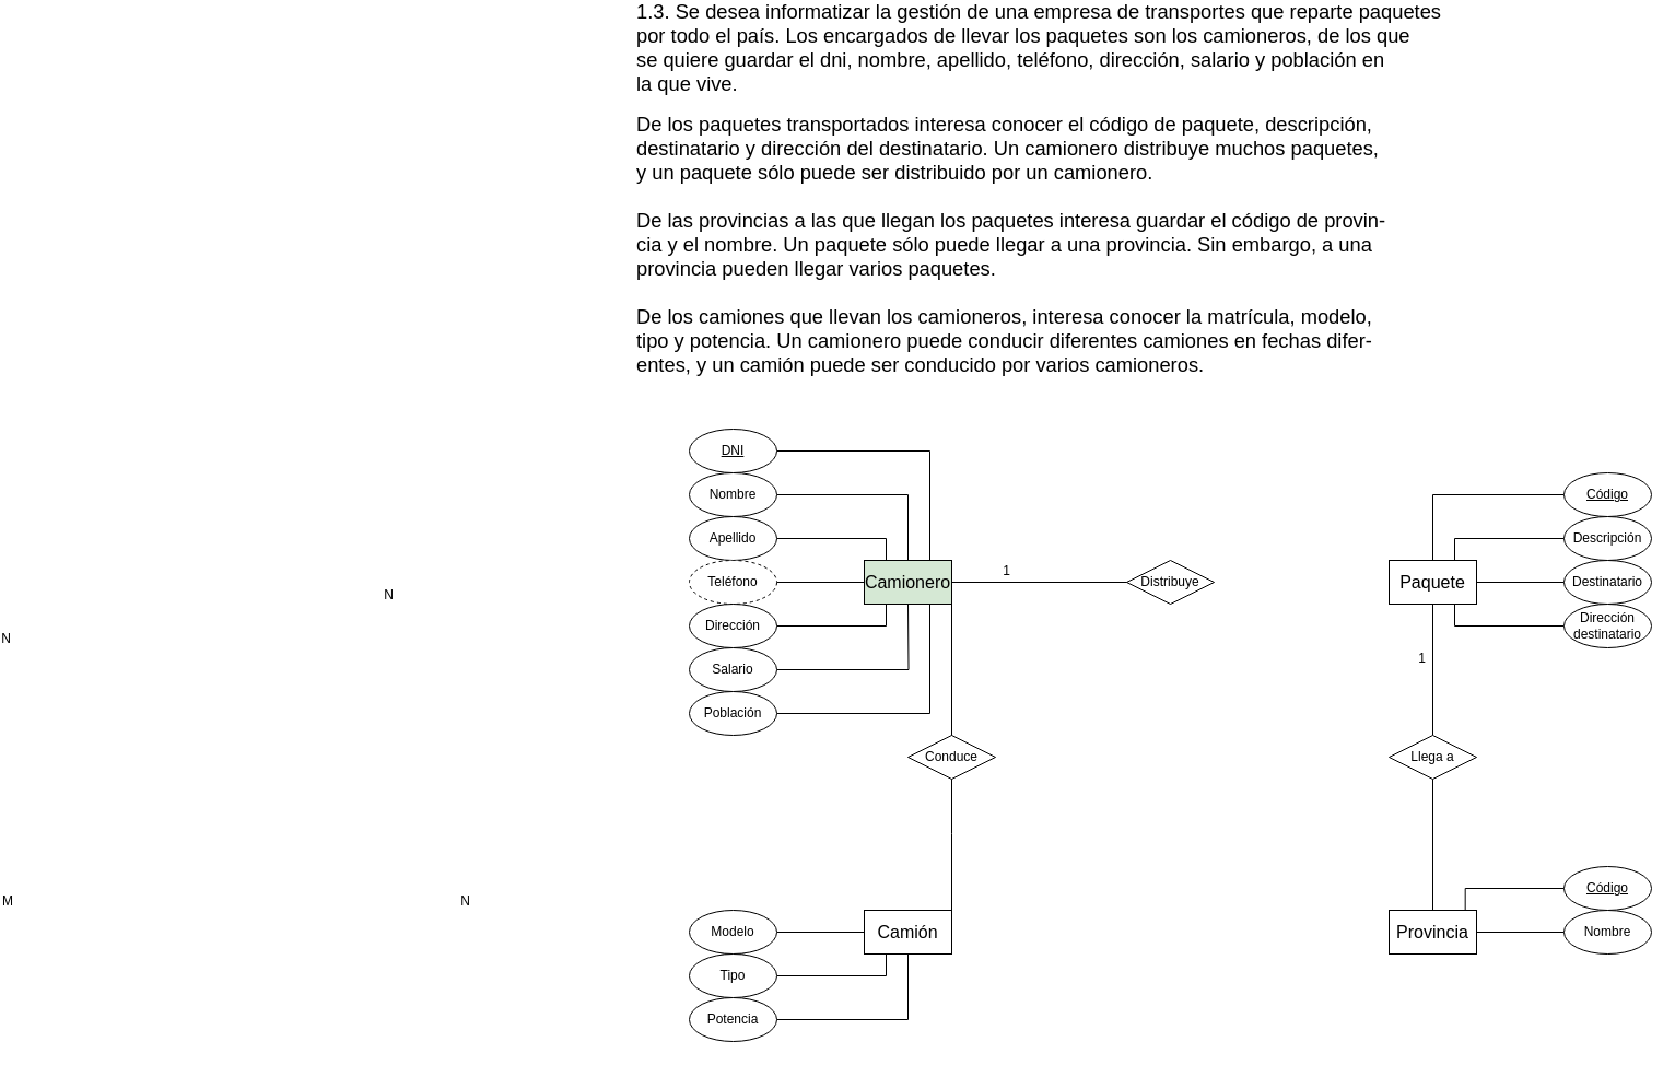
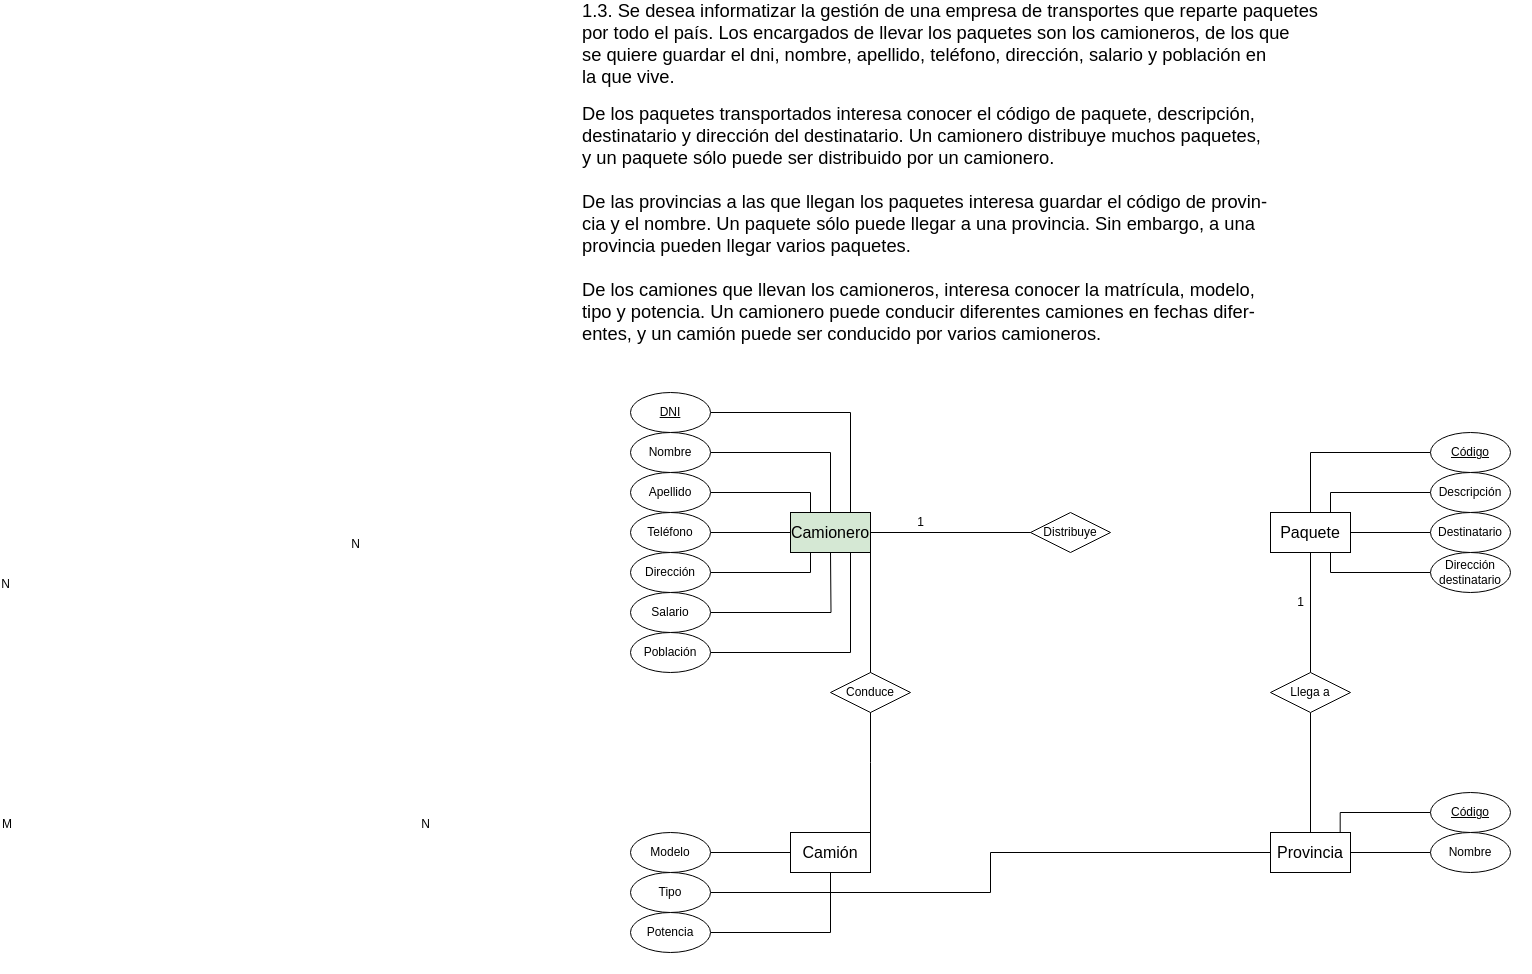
  <mxCell id="0" />
  <mxCell id="1" parent="0" />
  <mxCell id="2" value="&lt;div align=&quot;left&quot;&gt;&lt;span style=&quot;left: 136.86px ; top: 1065.74px ; font-size: 18.327px ; font-family: sans-serif ; transform: scalex(1.093)&quot; dir=&quot;ltr&quot;&gt;1.3.&lt;/span&gt;&lt;span style=&quot;left: 175.127px ; top: 1065.74px ; font-size: 18.327px ; font-family: sans-serif&quot; dir=&quot;ltr&quot;&gt; &lt;/span&gt;&lt;span style=&quot;left: 185.31px ; top: 1065.74px ; font-size: 18.327px ; font-family: sans-serif ; transform: scalex(0.994)&quot; dir=&quot;ltr&quot;&gt;Se desea informatizar la gestión de una empresa de transportes que reparte paquetes&lt;/span&gt;&lt;br&gt;&lt;span style=&quot;left: 185.31px ; top: 1092.3px ; font-size: 18.327px ; font-family: sans-serif ; transform: scalex(0.995)&quot; dir=&quot;ltr&quot;&gt;por todo el país. Los encargados de llevar los paquetes son los camioneros, de los que&lt;/span&gt;&lt;br&gt;&lt;span style=&quot;left: 185.31px ; top: 1118.86px ; font-size: 18.327px ; font-family: sans-serif ; transform: scalex(1.015)&quot; dir=&quot;ltr&quot;&gt;se quiere guardar el dni, nombre, apellido, teléfono, dirección, salario y población en&lt;/span&gt;&lt;br&gt;&lt;span style=&quot;left: 185.31px ; top: 1145.41px ; font-size: 18.327px ; font-family: sans-serif ; transform: scalex(0.997)&quot; dir=&quot;ltr&quot;&gt;la que vive.&lt;/span&gt;&lt;/div&gt;&lt;div align=&quot;left&quot;&gt;&lt;br&gt;&lt;span style=&quot;left: 185.31px ; top: 1171.97px ; font-size: 18.327px ; font-family: sans-serif ; transform: scalex(1.037)&quot; dir=&quot;ltr&quot;&gt;De los paquetes transportados interesa conocer el código de paquete, descripción,&lt;/span&gt;&lt;br&gt;&lt;span style=&quot;left: 185.31px ; top: 1198.52px ; font-size: 18.327px ; font-family: sans-serif ; transform: scalex(1.02)&quot; dir=&quot;ltr&quot;&gt;destinatario y dirección del destinatario. Un camionero distribuye muchos paquetes,&lt;/span&gt;&lt;br&gt;&lt;span style=&quot;left: 185.31px ; top: 1225.08px ; font-size: 18.327px ; font-family: sans-serif ; transform: scalex(1.011)&quot; dir=&quot;ltr&quot;&gt;y un paquete sólo puede ser distribuido por un camionero.&lt;/span&gt;&lt;br&gt;&lt;span style=&quot;left: 185.31px ; top: 1251.64px ; font-size: 18.327px ; font-family: sans-serif ; transform: scalex(1.02)&quot; dir=&quot;ltr&quot;&gt;&lt;br&gt;&lt;/span&gt;&lt;/div&gt;&lt;div align=&quot;left&quot;&gt;&lt;span style=&quot;left: 185.31px ; top: 1251.64px ; font-size: 18.327px ; font-family: sans-serif ; transform: scalex(1.02)&quot; dir=&quot;ltr&quot;&gt;De las provincias a las que llegan los paquetes interesa guardar el código de provin-&lt;/span&gt;&lt;br&gt;&lt;span style=&quot;left: 185.31px ; top: 1278.19px ; font-size: 18.327px ; font-family: sans-serif ; transform: scalex(1.038)&quot; dir=&quot;ltr&quot;&gt;cia y el nombre. Un paquete sólo puede llegar a una provincia. Sin embargo, a una&lt;/span&gt;&lt;br&gt;&lt;span style=&quot;left: 185.31px ; top: 1304.75px ; font-size: 18.327px ; font-family: sans-serif ; transform: scalex(1.012)&quot; dir=&quot;ltr&quot;&gt;provincia pueden llegar varios paquetes.&lt;/span&gt;&lt;br&gt;&lt;span style=&quot;left: 185.31px ; top: 1331.31px ; font-size: 18.327px ; font-family: sans-serif ; transform: scalex(1.039)&quot; dir=&quot;ltr&quot;&gt;&lt;br&gt;&lt;/span&gt;&lt;/div&gt;&lt;div align=&quot;left&quot;&gt;&lt;span style=&quot;left: 185.31px ; top: 1331.31px ; font-size: 18.327px ; font-family: sans-serif ; transform: scalex(1.039)&quot; dir=&quot;ltr&quot;&gt;De los camiones que llevan los camioneros, interesa conocer la matrícula, modelo,&lt;/span&gt;&lt;br&gt;&lt;span style=&quot;left: 185.31px ; top: 1357.86px ; font-size: 18.327px ; font-family: sans-serif ; transform: scalex(1.035)&quot; dir=&quot;ltr&quot;&gt;tipo y potencia. Un camionero puede conducir diferentes camiones en fechas difer-&lt;/span&gt;&lt;br&gt;&lt;span style=&quot;left: 185.31px ; top: 1384.42px ; font-size: 18.327px ; font-family: sans-serif ; transform: scalex(1.006)&quot; dir=&quot;ltr&quot;&gt;entes, y un camión puede ser conducido por varios camioneros.&lt;/span&gt;&lt;/div&gt;" style="text;html=1;align=left;verticalAlign=middle;resizable=0;points=[];autosize=1;strokeColor=none;fillColor=none;" vertex="1" parent="1"><mxGeometry x="20" y="20" width="850" height="280" as="geometry" /></mxCell>
  <mxCell id="3" style="edgeStyle=orthogonalEdgeStyle;rounded=0;orthogonalLoop=1;jettySize=auto;html=1;entryX=0;entryY=0.5;entryDx=0;entryDy=0;endArrow=none;endFill=0;" edge="1" parent="1" source="5" target="43"><mxGeometry relative="1" as="geometry" /></mxCell>
  <mxCell id="4" style="edgeStyle=orthogonalEdgeStyle;rounded=0;orthogonalLoop=1;jettySize=auto;html=1;endArrow=none;endFill=0;entryX=1;entryY=0;entryDx=0;entryDy=0;" edge="1" parent="1" source="5" target="23"><mxGeometry relative="1" as="geometry"><mxPoint x="300" y="810" as="targetPoint" /><Array as="points"><mxPoint x="310" y="750" /><mxPoint x="310" y="750" /></Array></mxGeometry></mxCell>
  <mxCell id="5" value="Camionero" style="whiteSpace=wrap;html=1;fontSize=16;fillColor=#d5e8d4;" vertex="1" parent="1"><mxGeometry x="230" y="500" width="80" height="40" as="geometry" /></mxCell>
  <mxCell id="6" style="edgeStyle=orthogonalEdgeStyle;rounded=0;orthogonalLoop=1;jettySize=auto;html=1;entryX=0.5;entryY=0;entryDx=0;entryDy=0;endArrow=none;endFill=0;" edge="1" parent="1" source="7" target="5"><mxGeometry relative="1" as="geometry"><Array as="points"><mxPoint x="290" y="400" /><mxPoint x="290" y="500" /></Array></mxGeometry></mxCell>
  <mxCell id="7" value="&lt;u&gt;DNI&lt;/u&gt;" style="ellipse;whiteSpace=wrap;html=1;align=center;fontSize=12;" vertex="1" parent="1"><mxGeometry x="70" y="380" width="80" height="40" as="geometry" /></mxCell>
  <mxCell id="8" style="edgeStyle=orthogonalEdgeStyle;rounded=0;orthogonalLoop=1;jettySize=auto;html=1;exitX=1;exitY=0.5;exitDx=0;exitDy=0;entryX=0.25;entryY=0;entryDx=0;entryDy=0;endArrow=none;endFill=0;" edge="1" parent="1" source="9" target="5"><mxGeometry relative="1" as="geometry"><Array as="points"><mxPoint x="270" y="440" /><mxPoint x="270" y="500" /></Array></mxGeometry></mxCell>
  <mxCell id="9" value="Nombre" style="ellipse;whiteSpace=wrap;html=1;align=center;fontSize=12;" vertex="1" parent="1"><mxGeometry x="70" y="420" width="80" height="40" as="geometry" /></mxCell>
  <mxCell id="10" style="edgeStyle=orthogonalEdgeStyle;rounded=0;orthogonalLoop=1;jettySize=auto;html=1;exitX=1;exitY=0.5;exitDx=0;exitDy=0;entryX=0;entryY=0;entryDx=0;entryDy=0;endArrow=none;endFill=0;" edge="1" parent="1" source="11" target="5"><mxGeometry relative="1" as="geometry"><Array as="points"><mxPoint x="250" y="480" /><mxPoint x="250" y="500" /></Array></mxGeometry></mxCell>
  <mxCell id="11" value="Apellido" style="ellipse;whiteSpace=wrap;html=1;align=center;fontSize=12;" vertex="1" parent="1"><mxGeometry x="70" y="460" width="80" height="40" as="geometry" /></mxCell>
  <mxCell id="12" style="edgeStyle=orthogonalEdgeStyle;rounded=0;orthogonalLoop=1;jettySize=auto;html=1;entryX=0;entryY=0.5;entryDx=0;entryDy=0;endArrow=none;endFill=0;" edge="1" parent="1" source="13" target="5"><mxGeometry relative="1" as="geometry" /></mxCell>
- <mxCell id="13" value="Teléfono" style="ellipse;whiteSpace=wrap;html=1;align=center;fontSize=12;dashed=1;" vertex="1" parent="1"><mxGeometry x="70" y="500" width="80" height="40" as="geometry" /></mxCell>
+ <mxCell id="13" value="Teléfono" style="ellipse;whiteSpace=wrap;html=1;align=center;fontSize=12;" vertex="1" parent="1"><mxGeometry x="70" y="500" width="80" height="40" as="geometry" /></mxCell>
  <mxCell id="14" style="edgeStyle=orthogonalEdgeStyle;rounded=0;orthogonalLoop=1;jettySize=auto;html=1;entryX=0.5;entryY=1;entryDx=0;entryDy=0;endArrow=none;endFill=0;" edge="1" parent="1" source="15" target="5"><mxGeometry relative="1" as="geometry"><Array as="points"><mxPoint x="250" y="560" /><mxPoint x="250" y="540" /></Array></mxGeometry></mxCell>
  <mxCell id="15" value="Dirección" style="ellipse;whiteSpace=wrap;html=1;align=center;fontSize=12;" vertex="1" parent="1"><mxGeometry x="70" y="540" width="80" height="40" as="geometry" /></mxCell>
  <mxCell id="16" style="edgeStyle=orthogonalEdgeStyle;rounded=0;orthogonalLoop=1;jettySize=auto;html=1;endArrow=none;endFill=0;" edge="1" parent="1" source="17"><mxGeometry relative="1" as="geometry"><mxPoint x="270" y="540" as="targetPoint" /></mxGeometry></mxCell>
  <mxCell id="17" value="Salario" style="ellipse;whiteSpace=wrap;html=1;align=center;fontSize=12;" vertex="1" parent="1"><mxGeometry x="70" y="580" width="80" height="40" as="geometry" /></mxCell>
  <mxCell id="18" style="edgeStyle=orthogonalEdgeStyle;rounded=0;orthogonalLoop=1;jettySize=auto;html=1;endArrow=none;endFill=0;entryX=0.75;entryY=1;entryDx=0;entryDy=0;" edge="1" parent="1" source="19" target="5"><mxGeometry relative="1" as="geometry"><mxPoint x="270" y="540" as="targetPoint" /></mxGeometry></mxCell>
  <mxCell id="19" value="Población" style="ellipse;whiteSpace=wrap;html=1;align=center;fontSize=12;" vertex="1" parent="1"><mxGeometry x="70" y="620" width="80" height="40" as="geometry" /></mxCell>
  <mxCell id="20" value="Provincia" style="whiteSpace=wrap;html=1;fontSize=16;" vertex="1" parent="1"><mxGeometry x="710" y="820" width="80" height="40" as="geometry" /></mxCell>
  <mxCell id="21" value="" style="edgeStyle=orthogonalEdgeStyle;rounded=0;orthogonalLoop=1;jettySize=auto;html=1;endArrow=none;endFill=0;" edge="1" parent="1" source="22" target="45"><mxGeometry relative="1" as="geometry" /></mxCell>
  <mxCell id="22" value="Paquete" style="whiteSpace=wrap;html=1;fontSize=16;" vertex="1" parent="1"><mxGeometry x="710" y="500" width="80" height="40" as="geometry" /></mxCell>
  <mxCell id="23" value="Camión" style="whiteSpace=wrap;html=1;fontSize=16;" vertex="1" parent="1"><mxGeometry x="230" y="820" width="80" height="40" as="geometry" /></mxCell>
  <mxCell id="24" style="edgeStyle=orthogonalEdgeStyle;rounded=0;orthogonalLoop=1;jettySize=auto;html=1;entryX=0.25;entryY=0;entryDx=0;entryDy=0;endArrow=none;endFill=0;" edge="1" parent="1" source="25" target="22"><mxGeometry relative="1" as="geometry"><Array as="points"><mxPoint x="750" y="440" /><mxPoint x="750" y="500" /></Array></mxGeometry></mxCell>
  <mxCell id="25" value="&lt;u&gt;Código&lt;/u&gt;" style="ellipse;whiteSpace=wrap;html=1;align=center;fontSize=12;" vertex="1" parent="1"><mxGeometry y="420" width="80" height="40" as="geometry" x="870" /></mxCell>
  <mxCell id="26" style="edgeStyle=orthogonalEdgeStyle;rounded=0;orthogonalLoop=1;jettySize=auto;html=1;entryX=0.5;entryY=0;entryDx=0;entryDy=0;endArrow=none;endFill=0;" edge="1" parent="1" source="27" target="22"><mxGeometry relative="1" as="geometry"><Array as="points"><mxPoint x="770" y="480" /><mxPoint x="770" y="500" /></Array></mxGeometry></mxCell>
  <mxCell id="27" value="Descripción" style="ellipse;whiteSpace=wrap;html=1;align=center;fontSize=12;" vertex="1" parent="1"><mxGeometry y="460" width="80" height="40" as="geometry" x="870" /></mxCell>
  <mxCell id="28" style="edgeStyle=orthogonalEdgeStyle;rounded=0;orthogonalLoop=1;jettySize=auto;html=1;endArrow=none;endFill=0;" edge="1" parent="1" source="29" target="22"><mxGeometry relative="1" as="geometry" /></mxCell>
  <mxCell id="29" value="Destinatario" style="ellipse;whiteSpace=wrap;html=1;align=center;fontSize=12;" vertex="1" parent="1"><mxGeometry y="500" width="80" height="40" as="geometry" x="870" /></mxCell>
  <mxCell id="30" style="edgeStyle=orthogonalEdgeStyle;rounded=0;orthogonalLoop=1;jettySize=auto;html=1;entryX=0.75;entryY=1;entryDx=0;entryDy=0;endArrow=none;endFill=0;" edge="1" parent="1" source="31" target="22"><mxGeometry relative="1" as="geometry" /></mxCell>
  <mxCell id="31" value="Dirección destinatario" style="ellipse;whiteSpace=wrap;html=1;align=center;fontSize=12;" vertex="1" parent="1"><mxGeometry y="540" width="80" height="40" as="geometry" x="870" /></mxCell>
  <mxCell id="32" style="edgeStyle=orthogonalEdgeStyle;rounded=0;orthogonalLoop=1;jettySize=auto;html=1;endArrow=none;endFill=0;" edge="1" parent="1" source="33" target="20"><mxGeometry relative="1" as="geometry" /></mxCell>
  <mxCell id="33" value="Nombre" style="ellipse;whiteSpace=wrap;html=1;align=center;fontSize=12;" vertex="1" parent="1"><mxGeometry y="820" width="80" height="40" as="geometry" x="870" /></mxCell>
  <mxCell id="34" style="edgeStyle=orthogonalEdgeStyle;rounded=0;orthogonalLoop=1;jettySize=auto;html=1;entryX=0.871;entryY=-0.008;entryDx=0;entryDy=0;entryPerimeter=0;endArrow=none;endFill=0;" edge="1" parent="1" source="35" target="20"><mxGeometry relative="1" as="geometry" /></mxCell>
  <mxCell id="35" value="&lt;u&gt;Código&lt;/u&gt;" style="ellipse;whiteSpace=wrap;html=1;align=center;fontSize=12;" vertex="1" parent="1"><mxGeometry y="780" width="80" height="40" as="geometry" x="870" /></mxCell>
  <mxCell id="36" style="edgeStyle=orthogonalEdgeStyle;rounded=0;orthogonalLoop=1;jettySize=auto;html=1;endArrow=none;endFill=0;" edge="1" parent="1" source="37" target="23"><mxGeometry relative="1" as="geometry" /></mxCell>
  <mxCell id="37" value="Modelo" style="ellipse;whiteSpace=wrap;html=1;align=center;fontSize=12;" vertex="1" parent="1"><mxGeometry x="70" y="820" width="80" height="40" as="geometry" /></mxCell>
- <mxCell id="38" style="edgeStyle=orthogonalEdgeStyle;rounded=0;orthogonalLoop=1;jettySize=auto;html=1;entryX=0.25;entryY=1;entryDx=0;entryDy=0;endArrow=none;endFill=0;" edge="1" parent="1" source="39" target="23"><mxGeometry relative="1" as="geometry" /></mxCell>
+ <mxCell id="38" style="edgeStyle=orthogonalEdgeStyle;rounded=0;orthogonalLoop=1;jettySize=auto;html=1;endArrow=none;endFill=0;" edge="1" parent="1" source="39" target="20"><mxGeometry relative="1" as="geometry" /></mxCell>
  <mxCell id="39" value="Tipo" style="ellipse;whiteSpace=wrap;html=1;align=center;fontSize=12;" vertex="1" parent="1"><mxGeometry x="70" y="860" width="80" height="40" as="geometry" /></mxCell>
  <mxCell id="40" style="edgeStyle=orthogonalEdgeStyle;rounded=0;orthogonalLoop=1;jettySize=auto;html=1;entryX=0.5;entryY=1;entryDx=0;entryDy=0;endArrow=none;endFill=0;" edge="1" parent="1" source="41" target="23"><mxGeometry relative="1" as="geometry" /></mxCell>
  <mxCell id="41" value="Potencia" style="ellipse;whiteSpace=wrap;html=1;align=center;fontSize=12;" vertex="1" parent="1"><mxGeometry x="70" y="900" width="80" height="40" as="geometry" /></mxCell>
  <mxCell id="42" style="edgeStyle=orthogonalEdgeStyle;rounded=0;orthogonalLoop=1;jettySize=auto;html=1;endArrow=none;endFill=0;" edge="1" parent="1" source="43" target="46"><mxGeometry relative="1" as="geometry" /></mxCell>
  <mxCell id="43" value="Distribuye" style="shape=rhombus;perimeter=rhombusPerimeter;whiteSpace=wrap;html=1;align=center;fontSize=12;" vertex="1" parent="1"><mxGeometry x="470" y="500" width="80" height="40" as="geometry" /></mxCell>
  <mxCell id="44" style="edgeStyle=orthogonalEdgeStyle;rounded=0;orthogonalLoop=1;jettySize=auto;html=1;endArrow=none;endFill=0;" edge="1" parent="1" source="45" target="20"><mxGeometry relative="1" as="geometry" /></mxCell>
  <mxCell id="45" value="Llega a" style="shape=rhombus;perimeter=rhombusPerimeter;whiteSpace=wrap;html=1;align=center;fontSize=12;" vertex="1" parent="1"><mxGeometry x="710" y="660" width="80" height="40" as="geometry" /></mxCell>
  <mxCell id="46" value="Conduce" style="shape=rhombus;perimeter=rhombusPerimeter;whiteSpace=wrap;html=1;align=center;fontSize=12;" vertex="1" parent="1"><mxGeometry x="270" y="660" width="80" height="40" as="geometry" /></mxCell>
  <mxCell id="47" value="N" style="resizable=0;html=1;align=right;verticalAlign=bottom;fontSize=12;" connectable="0" vertex="1" parent="1"><mxGeometry x="1" relative="1" as="geometry"><mxPoint x="-550" y="580" as="offset" /></mxGeometry></mxCell>
  <mxCell id="48" value="M" style="resizable=0;html=1;align=left;verticalAlign=bottom;fontSize=12;" connectable="0" vertex="1" parent="1"><mxGeometry x="-1" relative="1" as="geometry"><mxPoint x="-560" y="820" as="offset" /></mxGeometry></mxCell>
  <mxCell id="49" value="1" style="text;html=1;align=center;verticalAlign=middle;resizable=0;points=[];autosize=1;strokeColor=none;fillColor=none;fontSize=12;" vertex="1" parent="1"><mxGeometry x="350" y="500" width="20" height="20" as="geometry" /></mxCell>
  <mxCell id="50" value="N" style="resizable=0;html=1;align=right;verticalAlign=bottom;fontSize=12;" connectable="0" vertex="1" parent="1"><mxGeometry x="1" relative="1" as="geometry"><mxPoint x="-200" y="540" as="offset" /></mxGeometry></mxCell>
  <mxCell id="51" value="1" style="text;html=1;align=center;verticalAlign=middle;resizable=0;points=[];autosize=1;strokeColor=none;fillColor=none;fontSize=12;" vertex="1" parent="1"><mxGeometry x="730" y="580" width="20" height="20" as="geometry" /></mxCell>
  <mxCell id="52" value="N" style="resizable=0;html=1;align=right;verticalAlign=bottom;fontSize=12;" connectable="0" vertex="1" parent="1"><mxGeometry x="1" relative="1" as="geometry"><mxPoint x="-130" y="820" as="offset" /></mxGeometry></mxCell>
